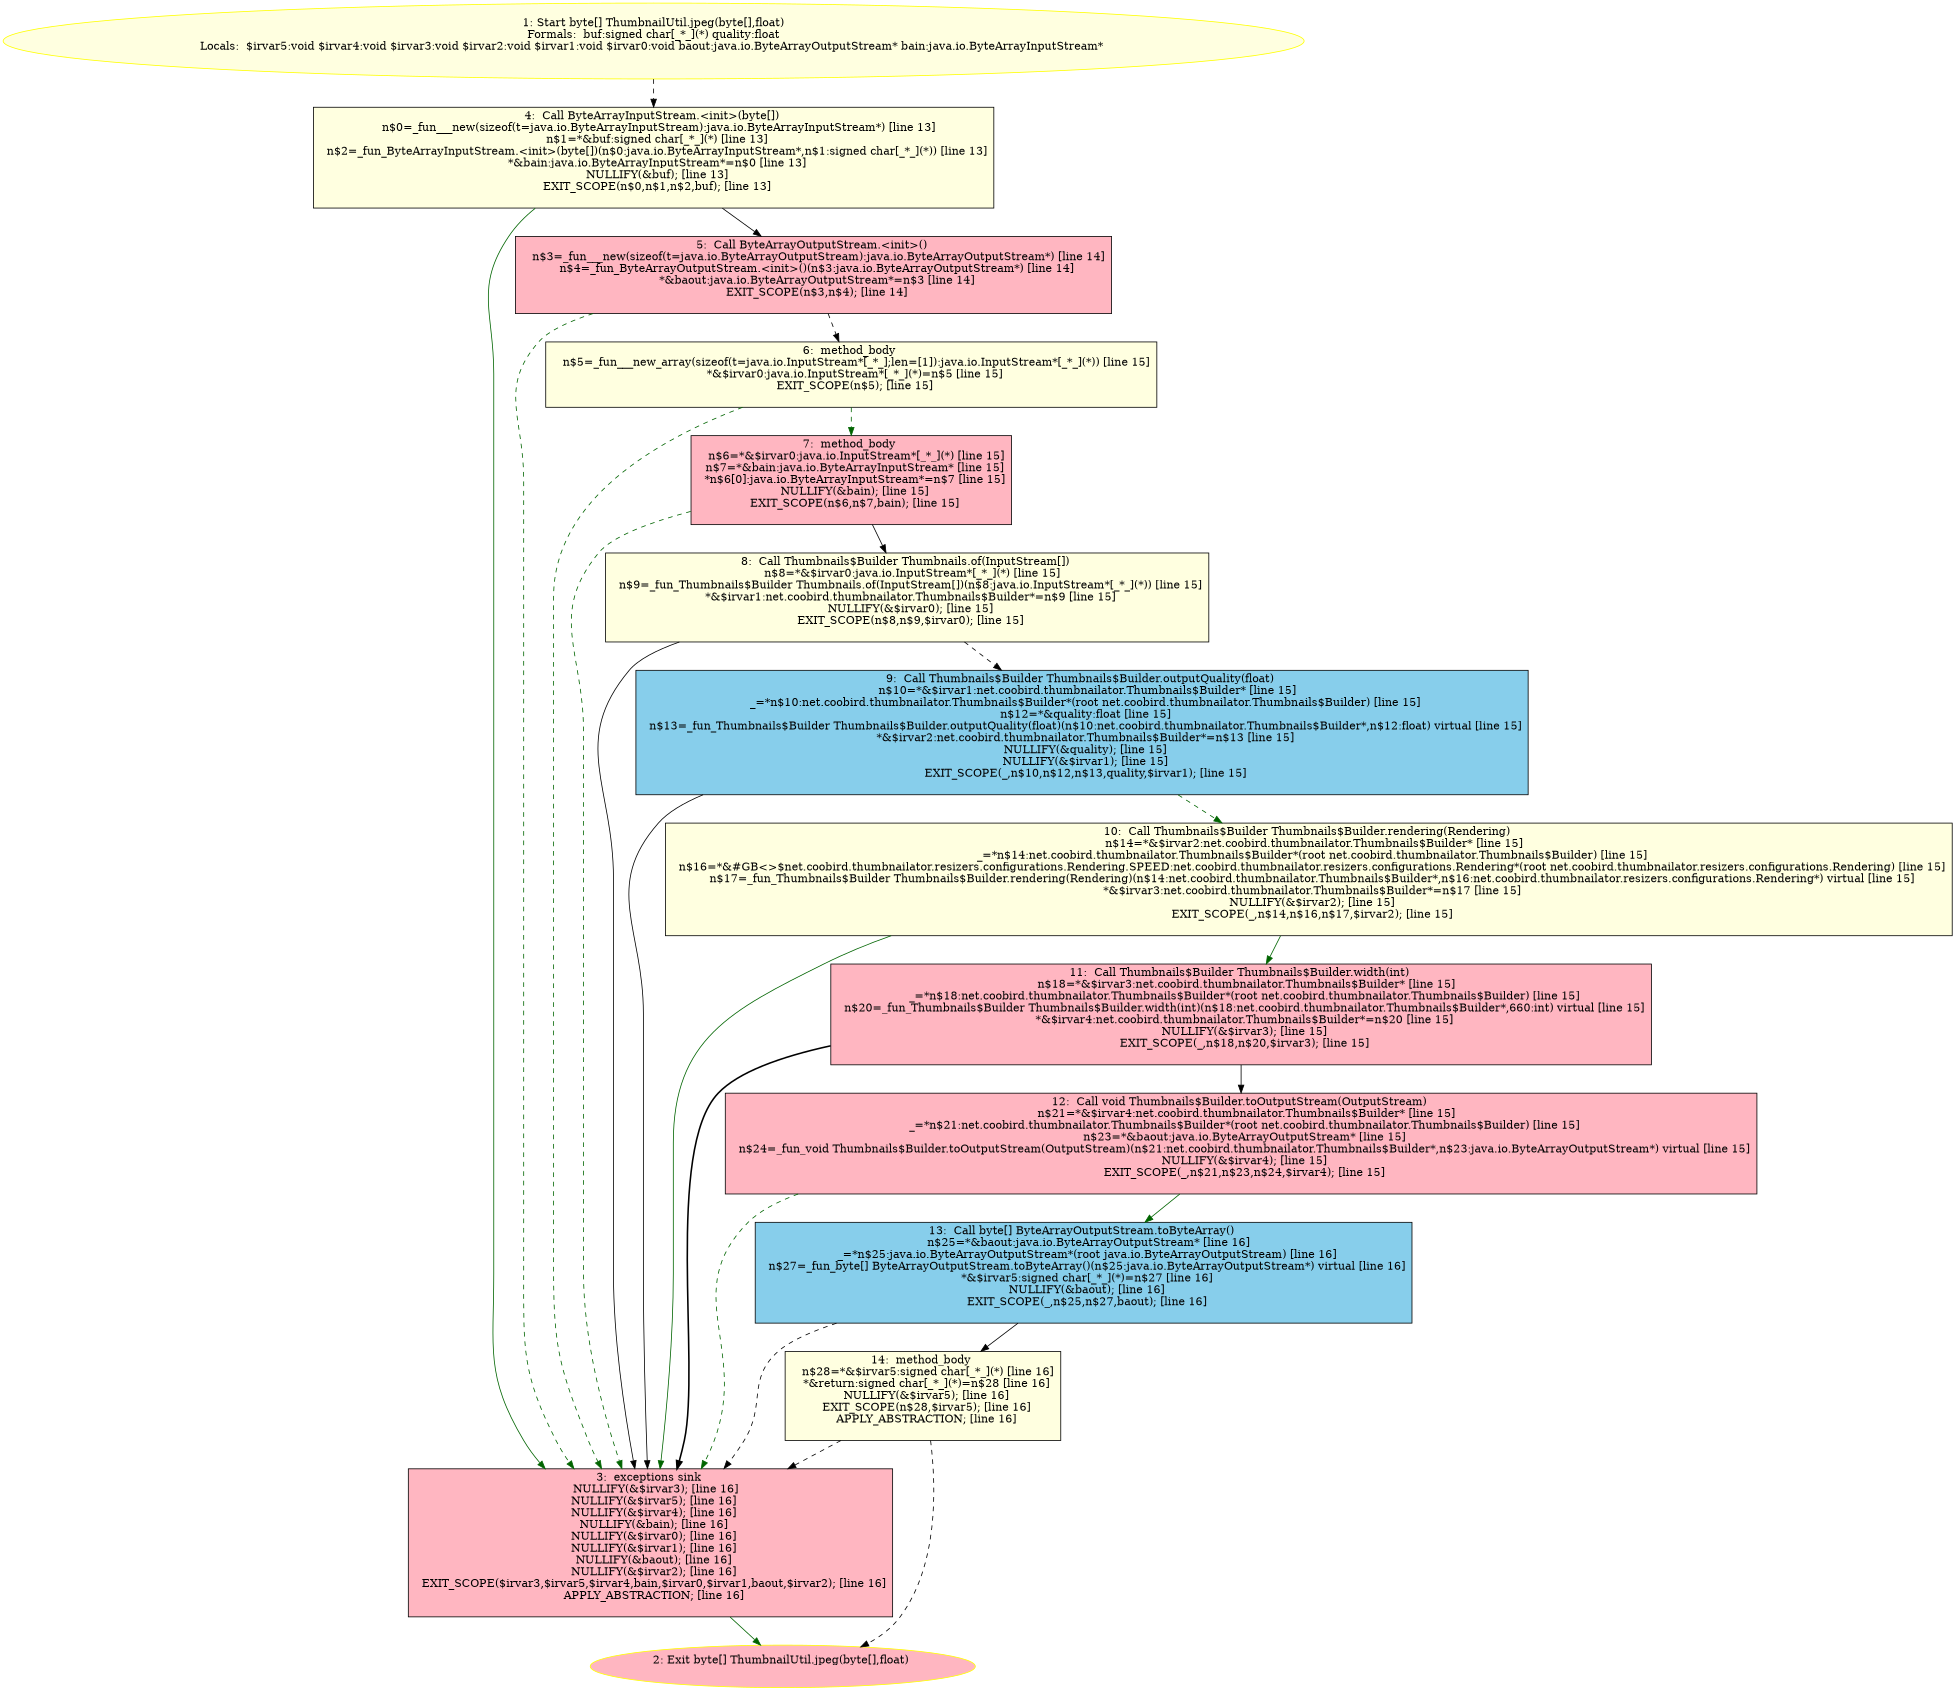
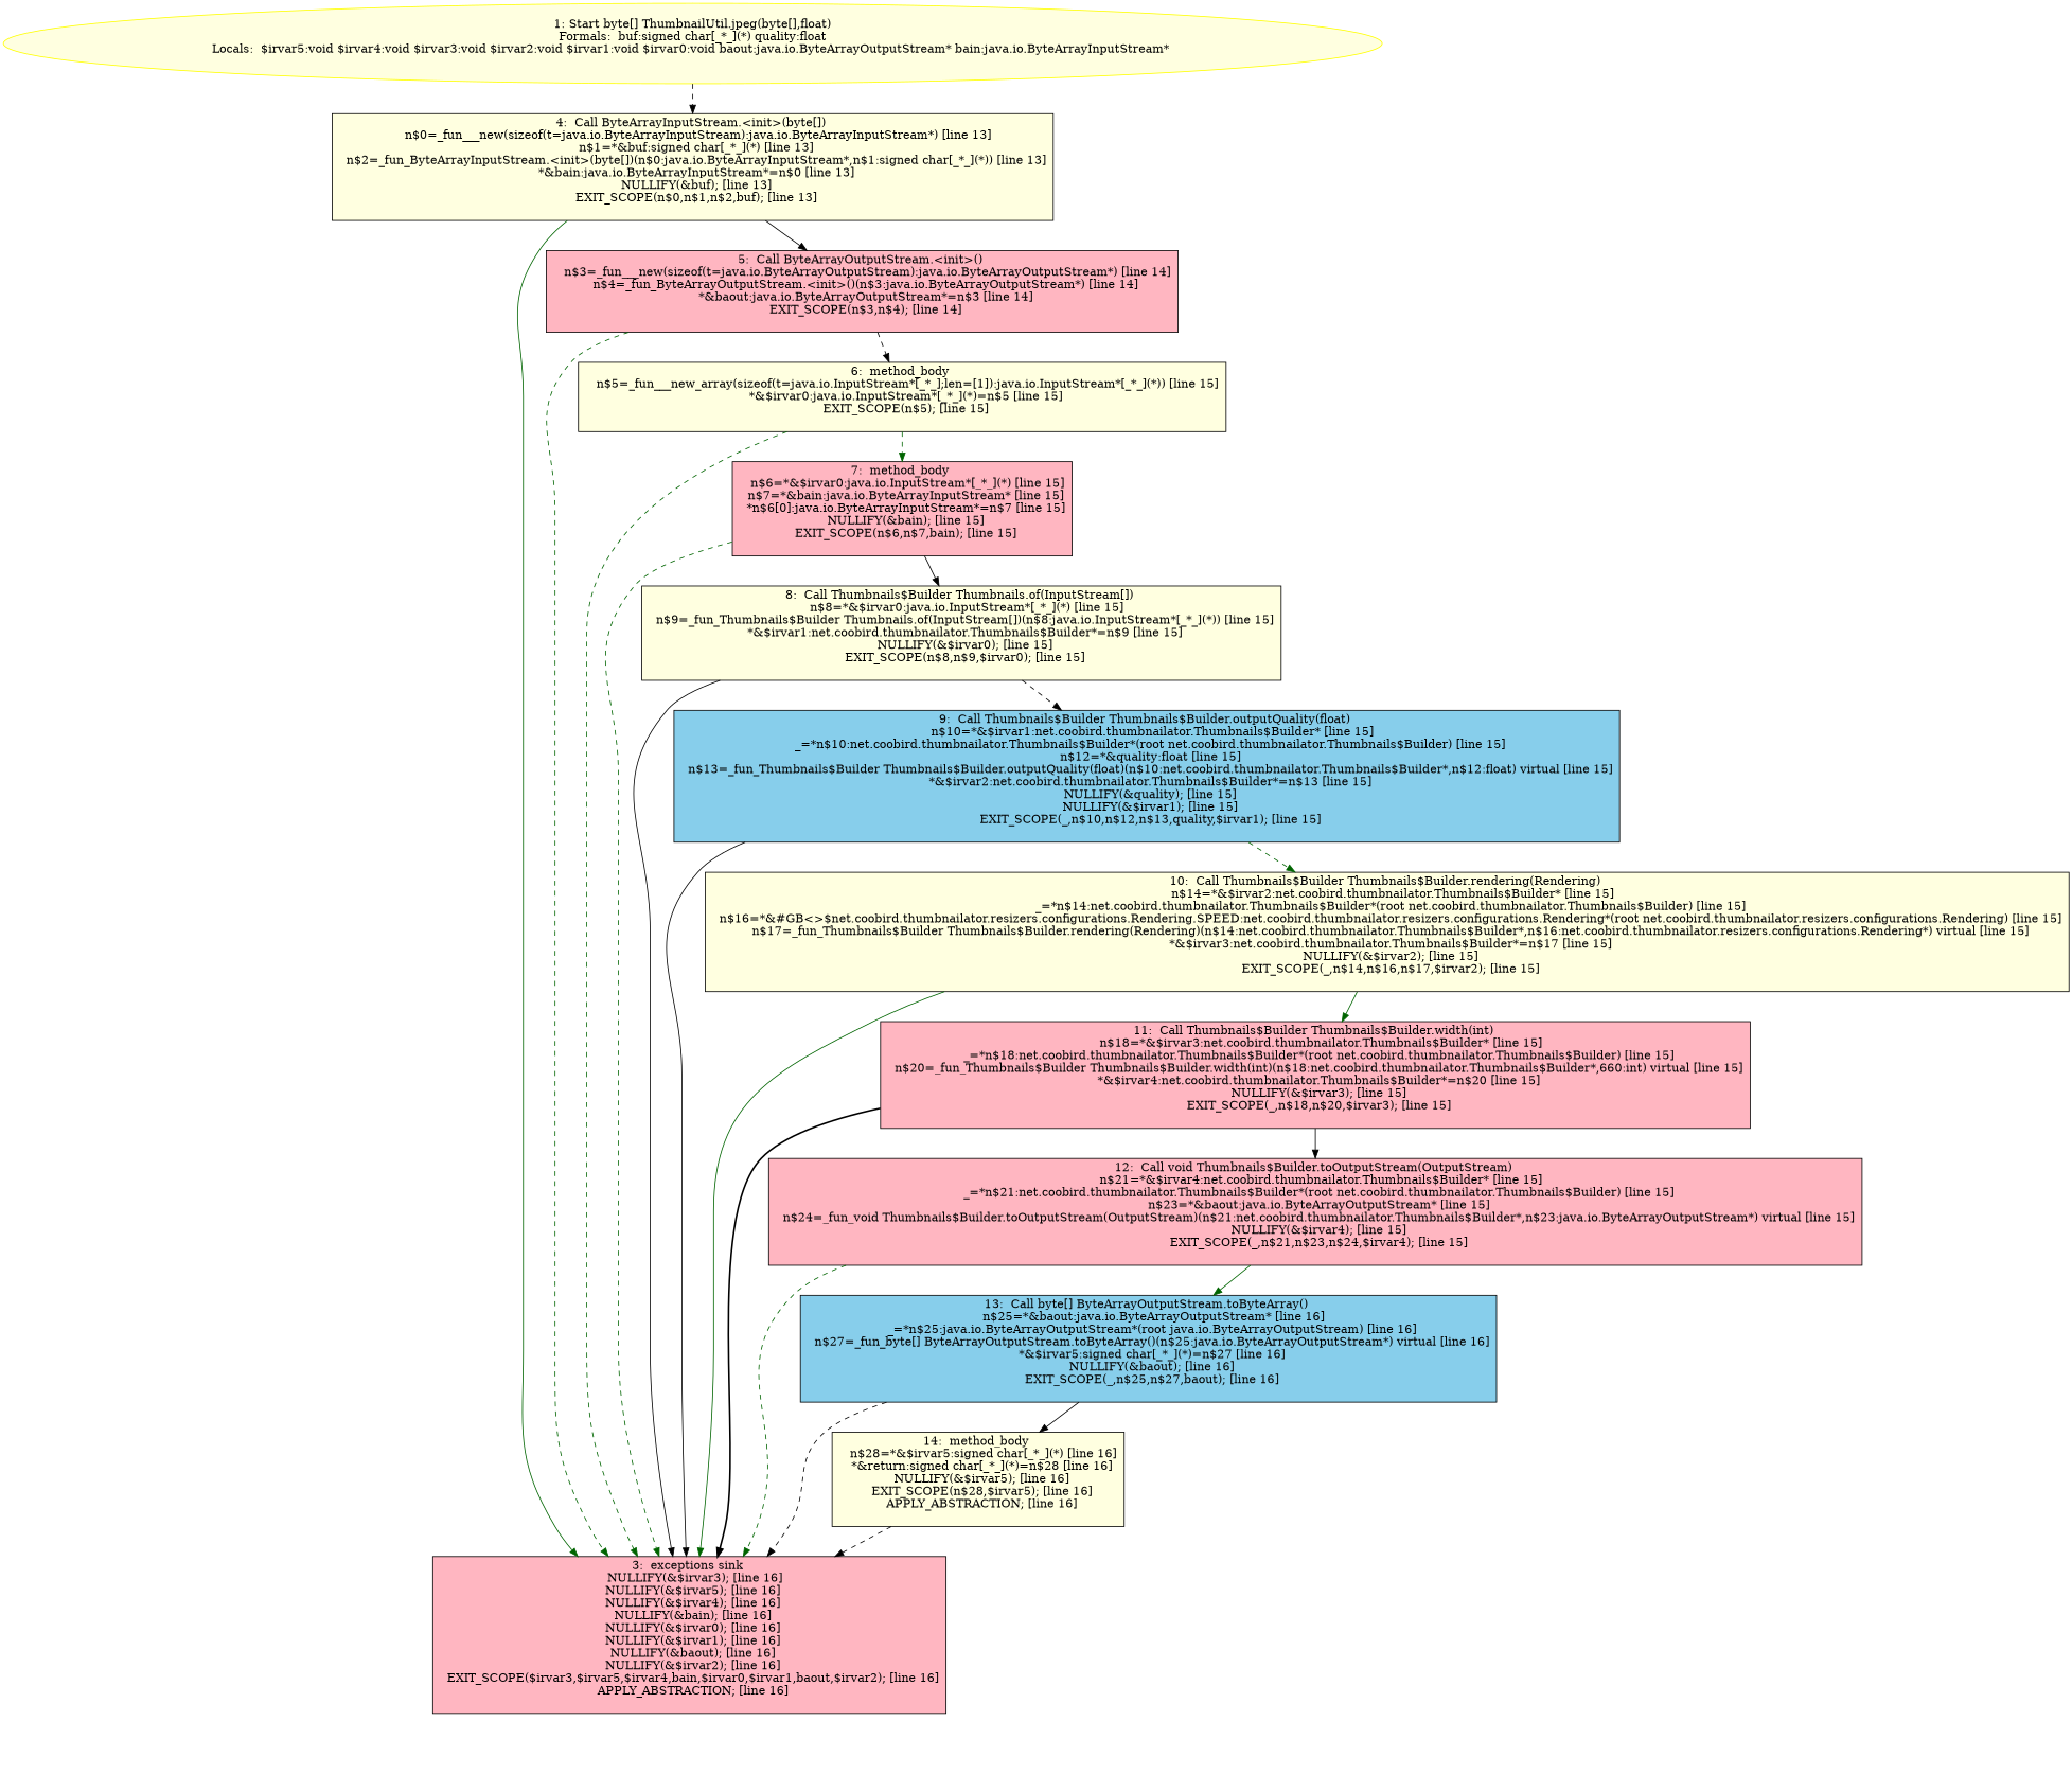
  digraph {
    node [style=filled fillcolor=lightyellow shape=box]
    edge [color=black style=dashed]
    n1 [color=yellow label="1: Start byte[] ThumbnailUtil.jpeg(byte[],float)\nFormals:  buf:signed char[_*_](*) quality:float\nLocals:  $irvar5:void $irvar4:void $irvar3:void $irvar2:void $irvar1:void $irvar0:void baout:java.io.ByteArrayOutputStream* bain:java.io.ByteArrayInputStream* \n  " shape=""]
    n2 [label="4:  Call ByteArrayInputStream.<init>(byte[]) \n   n$0=_fun___new(sizeof(t=java.io.ByteArrayInputStream):java.io.ByteArrayInputStream*) [line 13]\n  n$1=*&buf:signed char[_*_](*) [line 13]\n  n$2=_fun_ByteArrayInputStream.<init>(byte[])(n$0:java.io.ByteArrayInputStream*,n$1:signed char[_*_](*)) [line 13]\n  *&bain:java.io.ByteArrayInputStream*=n$0 [line 13]\n  NULLIFY(&buf); [line 13]\n  EXIT_SCOPE(n$0,n$1,n$2,buf); [line 13]\n "]
    n3 [label="3:  exceptions sink \n   NULLIFY(&$irvar3); [line 16]\n  NULLIFY(&$irvar5); [line 16]\n  NULLIFY(&$irvar4); [line 16]\n  NULLIFY(&bain); [line 16]\n  NULLIFY(&$irvar0); [line 16]\n  NULLIFY(&$irvar1); [line 16]\n  NULLIFY(&baout); [line 16]\n  NULLIFY(&$irvar2); [line 16]\n  EXIT_SCOPE($irvar3,$irvar5,$irvar4,bain,$irvar0,$irvar1,baout,$irvar2); [line 16]\n  APPLY_ABSTRACTION; [line 16]\n " fillcolor=lightpink]
    n4 [label="5:  Call ByteArrayOutputStream.<init>() \n   n$3=_fun___new(sizeof(t=java.io.ByteArrayOutputStream):java.io.ByteArrayOutputStream*) [line 14]\n  n$4=_fun_ByteArrayOutputStream.<init>()(n$3:java.io.ByteArrayOutputStream*) [line 14]\n  *&baout:java.io.ByteArrayOutputStream*=n$3 [line 14]\n  EXIT_SCOPE(n$3,n$4); [line 14]\n " fillcolor=lightpink]
-   n5 [color=yellow label="2: Exit byte[] ThumbnailUtil.jpeg(byte[],float) \n  " fillcolor=lightpink shape=""]
    n6 [label="6:  method_body \n   n$5=_fun___new_array(sizeof(t=java.io.InputStream*[_*_];len=[1]):java.io.InputStream*[_*_](*)) [line 15]\n  *&$irvar0:java.io.InputStream*[_*_](*)=n$5 [line 15]\n  EXIT_SCOPE(n$5); [line 15]\n "]
    n7 [label="7:  method_body \n   n$6=*&$irvar0:java.io.InputStream*[_*_](*) [line 15]\n  n$7=*&bain:java.io.ByteArrayInputStream* [line 15]\n  *n$6[0]:java.io.ByteArrayInputStream*=n$7 [line 15]\n  NULLIFY(&bain); [line 15]\n  EXIT_SCOPE(n$6,n$7,bain); [line 15]\n " fillcolor=lightpink]
    n8 [label="8:  Call Thumbnails$Builder Thumbnails.of(InputStream[]) \n   n$8=*&$irvar0:java.io.InputStream*[_*_](*) [line 15]\n  n$9=_fun_Thumbnails$Builder Thumbnails.of(InputStream[])(n$8:java.io.InputStream*[_*_](*)) [line 15]\n  *&$irvar1:net.coobird.thumbnailator.Thumbnails$Builder*=n$9 [line 15]\n  NULLIFY(&$irvar0); [line 15]\n  EXIT_SCOPE(n$8,n$9,$irvar0); [line 15]\n "]
    n9 [label="9:  Call Thumbnails$Builder Thumbnails$Builder.outputQuality(float) \n   n$10=*&$irvar1:net.coobird.thumbnailator.Thumbnails$Builder* [line 15]\n  _=*n$10:net.coobird.thumbnailator.Thumbnails$Builder*(root net.coobird.thumbnailator.Thumbnails$Builder) [line 15]\n  n$12=*&quality:float [line 15]\n  n$13=_fun_Thumbnails$Builder Thumbnails$Builder.outputQuality(float)(n$10:net.coobird.thumbnailator.Thumbnails$Builder*,n$12:float) virtual [line 15]\n  *&$irvar2:net.coobird.thumbnailator.Thumbnails$Builder*=n$13 [line 15]\n  NULLIFY(&quality); [line 15]\n  NULLIFY(&$irvar1); [line 15]\n  EXIT_SCOPE(_,n$10,n$12,n$13,quality,$irvar1); [line 15]\n " fillcolor=skyblue]
    n10 [label="10:  Call Thumbnails$Builder Thumbnails$Builder.rendering(Rendering) \n   n$14=*&$irvar2:net.coobird.thumbnailator.Thumbnails$Builder* [line 15]\n  _=*n$14:net.coobird.thumbnailator.Thumbnails$Builder*(root net.coobird.thumbnailator.Thumbnails$Builder) [line 15]\n  n$16=*&#GB<>$net.coobird.thumbnailator.resizers.configurations.Rendering.SPEED:net.coobird.thumbnailator.resizers.configurations.Rendering*(root net.coobird.thumbnailator.resizers.configurations.Rendering) [line 15]\n  n$17=_fun_Thumbnails$Builder Thumbnails$Builder.rendering(Rendering)(n$14:net.coobird.thumbnailator.Thumbnails$Builder*,n$16:net.coobird.thumbnailator.resizers.configurations.Rendering*) virtual [line 15]\n  *&$irvar3:net.coobird.thumbnailator.Thumbnails$Builder*=n$17 [line 15]\n  NULLIFY(&$irvar2); [line 15]\n  EXIT_SCOPE(_,n$14,n$16,n$17,$irvar2); [line 15]\n "]
    n11 [label="11:  Call Thumbnails$Builder Thumbnails$Builder.width(int) \n   n$18=*&$irvar3:net.coobird.thumbnailator.Thumbnails$Builder* [line 15]\n  _=*n$18:net.coobird.thumbnailator.Thumbnails$Builder*(root net.coobird.thumbnailator.Thumbnails$Builder) [line 15]\n  n$20=_fun_Thumbnails$Builder Thumbnails$Builder.width(int)(n$18:net.coobird.thumbnailator.Thumbnails$Builder*,660:int) virtual [line 15]\n  *&$irvar4:net.coobird.thumbnailator.Thumbnails$Builder*=n$20 [line 15]\n  NULLIFY(&$irvar3); [line 15]\n  EXIT_SCOPE(_,n$18,n$20,$irvar3); [line 15]\n " fillcolor=lightpink]
    n12 [label="12:  Call void Thumbnails$Builder.toOutputStream(OutputStream) \n   n$21=*&$irvar4:net.coobird.thumbnailator.Thumbnails$Builder* [line 15]\n  _=*n$21:net.coobird.thumbnailator.Thumbnails$Builder*(root net.coobird.thumbnailator.Thumbnails$Builder) [line 15]\n  n$23=*&baout:java.io.ByteArrayOutputStream* [line 15]\n  n$24=_fun_void Thumbnails$Builder.toOutputStream(OutputStream)(n$21:net.coobird.thumbnailator.Thumbnails$Builder*,n$23:java.io.ByteArrayOutputStream*) virtual [line 15]\n  NULLIFY(&$irvar4); [line 15]\n  EXIT_SCOPE(_,n$21,n$23,n$24,$irvar4); [line 15]\n " fillcolor=lightpink]
    n13 [label="13:  Call byte[] ByteArrayOutputStream.toByteArray() \n   n$25=*&baout:java.io.ByteArrayOutputStream* [line 16]\n  _=*n$25:java.io.ByteArrayOutputStream*(root java.io.ByteArrayOutputStream) [line 16]\n  n$27=_fun_byte[] ByteArrayOutputStream.toByteArray()(n$25:java.io.ByteArrayOutputStream*) virtual [line 16]\n  *&$irvar5:signed char[_*_](*)=n$27 [line 16]\n  NULLIFY(&baout); [line 16]\n  EXIT_SCOPE(_,n$25,n$27,baout); [line 16]\n " fillcolor=skyblue]
    n14 [label="14:  method_body \n   n$28=*&$irvar5:signed char[_*_](*) [line 16]\n  *&return:signed char[_*_](*)=n$28 [line 16]\n  NULLIFY(&$irvar5); [line 16]\n  EXIT_SCOPE(n$28,$irvar5); [line 16]\n  APPLY_ABSTRACTION; [line 16]\n "]
    n1 -> n2
    n2 -> n3 [color=darkgreen style=solid]
    n2 -> n4 [style=solid]
-   n3 -> n5 [color=darkgreen style=solid]
    n4 -> n3 [color=darkgreen]
    n4 -> n6
    n6 -> n3 [color=darkgreen]
    n6 -> n7 [color=darkgreen]
    n7 -> n3 [color=darkgreen]
    n7 -> n8 [style=solid]
    n8 -> n3 [style=solid]
    n8 -> n9
    n9 -> n3 [style=solid]
    n9 -> n10 [color=darkgreen]
    n10 -> n3 [color=darkgreen style=solid]
    n10 -> n11 [color=darkgreen style=solid]
    n11 -> n3 [style=bold]
    n11 -> n12 [style=solid]
    n12 -> n3 [color=darkgreen]
    n12 -> n13 [color=darkgreen style=solid]
    n13 -> n3
    n13 -> n14 [style=solid]
    n14 -> n3
-   n14 -> n5
  }
